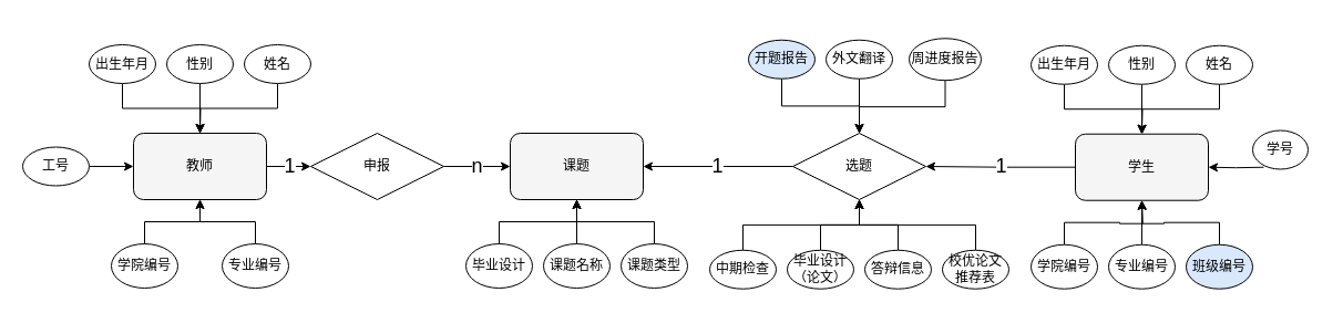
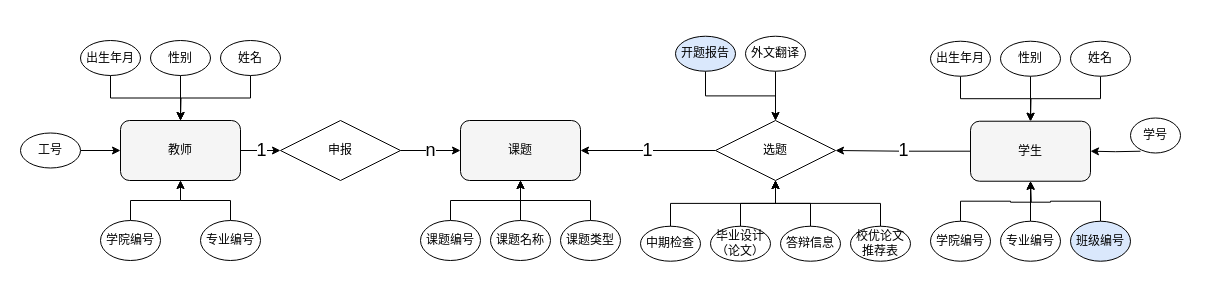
  <mxCell id="0" />
  <mxCell id="1" parent="0" />
  <mxCell id="2" value="&lt;font style=&quot;font-size: 18px;&quot;&gt;n&lt;/font&gt;" style="edgeStyle=orthogonalEdgeStyle;rounded=0;orthogonalLoop=1;jettySize=auto;html=1;exitX=1;exitY=0.5;exitDx=0;exitDy=0;entryX=0;entryY=0.5;entryDx=0;entryDy=0;" parent="1" source="12" target="4" edge="1"><mxGeometry relative="1" as="geometry" /></mxCell>
  <mxCell id="3" value="" style="group" parent="1" vertex="1" connectable="0"><mxGeometry x="420" y="120" width="200" height="140" as="geometry" /></mxCell>
  <mxCell id="4" value="课题" style="rounded=1;whiteSpace=wrap;html=1;fillColor=#F5F5F5;" parent="3" vertex="1"><mxGeometry x="40" width="120" height="60" as="geometry" /></mxCell>
  <mxCell id="5" style="edgeStyle=orthogonalEdgeStyle;rounded=0;orthogonalLoop=1;jettySize=auto;html=1;exitX=0.5;exitY=0;exitDx=0;exitDy=0;entryX=0.5;entryY=1;entryDx=0;entryDy=0;" parent="3" source="6" target="4" edge="1"><mxGeometry relative="1" as="geometry" /></mxCell>
- <mxCell id="6" value="毕业设计" style="ellipse;whiteSpace=wrap;html=1;" parent="3" vertex="1"><mxGeometry y="100" width="60" height="40" as="geometry" /></mxCell>
+ <mxCell id="6" value="课题编号" style="ellipse;whiteSpace=wrap;html=1;" parent="3" vertex="1"><mxGeometry y="100" width="60" height="40" as="geometry" /></mxCell>
  <mxCell id="7" value="" style="edgeStyle=orthogonalEdgeStyle;rounded=0;orthogonalLoop=1;jettySize=auto;html=1;" parent="3" source="8" target="4" edge="1"><mxGeometry relative="1" as="geometry" /></mxCell>
  <mxCell id="8" value="课题名称" style="ellipse;whiteSpace=wrap;html=1;" parent="3" vertex="1"><mxGeometry x="70" y="100" width="60" height="40" as="geometry" /></mxCell>
  <mxCell id="9" style="edgeStyle=orthogonalEdgeStyle;rounded=0;orthogonalLoop=1;jettySize=auto;html=1;exitX=0.5;exitY=0;exitDx=0;exitDy=0;entryX=0.5;entryY=1;entryDx=0;entryDy=0;" parent="3" source="10" target="4" edge="1"><mxGeometry relative="1" as="geometry" /></mxCell>
  <mxCell id="10" value="课题类型" style="ellipse;whiteSpace=wrap;html=1;" parent="3" vertex="1"><mxGeometry x="140" y="100" width="60" height="40" as="geometry" /></mxCell>
  <mxCell id="11" value="" style="group" parent="1" vertex="1" connectable="0"><mxGeometry x="40" y="20" width="360" height="260" as="geometry" /></mxCell>
  <mxCell id="12" value="申报" style="shape=rhombus;perimeter=rhombusPerimeter;whiteSpace=wrap;html=1;align=center;" parent="11" vertex="1"><mxGeometry x="240" y="100" width="120" height="60" as="geometry" /></mxCell>
  <mxCell id="13" value="" style="group;rotation=90;" parent="11" vertex="1" connectable="0"><mxGeometry x="-20.0" y="20" width="260" height="220" as="geometry" /></mxCell>
  <mxCell id="14" value="教师" style="rounded=1;whiteSpace=wrap;html=1;fillColor=#F5F5F5;" parent="13" vertex="1"><mxGeometry x="100" y="80" width="120" height="60" as="geometry" /></mxCell>
  <mxCell id="15" value="" style="edgeStyle=orthogonalEdgeStyle;rounded=0;orthogonalLoop=1;jettySize=auto;html=1;" parent="13" source="16" target="14" edge="1"><mxGeometry relative="1" as="geometry" /></mxCell>
  <mxCell id="16" value="工号" style="ellipse;whiteSpace=wrap;html=1;" parent="13" vertex="1"><mxGeometry y="92.5" width="60" height="35" as="geometry" /></mxCell>
  <mxCell id="17" value="" style="edgeStyle=orthogonalEdgeStyle;rounded=0;orthogonalLoop=1;jettySize=auto;html=1;" parent="13" source="18" target="14" edge="1"><mxGeometry relative="1" as="geometry" /></mxCell>
  <mxCell id="18" value="姓名" style="ellipse;whiteSpace=wrap;html=1;" parent="13" vertex="1"><mxGeometry x="200" width="60" height="35" as="geometry" /></mxCell>
  <mxCell id="19" style="edgeStyle=orthogonalEdgeStyle;rounded=0;orthogonalLoop=1;jettySize=auto;html=1;exitX=0.5;exitY=1;exitDx=0;exitDy=0;" parent="13" source="20" edge="1"><mxGeometry relative="1" as="geometry"><mxPoint x="160" y="80" as="targetPoint" /></mxGeometry></mxCell>
  <mxCell id="20" value="性别&lt;br&gt;" style="ellipse;whiteSpace=wrap;html=1;" parent="13" vertex="1"><mxGeometry x="130" width="60" height="35" as="geometry" /></mxCell>
  <mxCell id="21" style="edgeStyle=orthogonalEdgeStyle;rounded=0;orthogonalLoop=1;jettySize=auto;html=1;exitX=0.5;exitY=1;exitDx=0;exitDy=0;" parent="13" source="22" edge="1"><mxGeometry relative="1" as="geometry"><mxPoint x="160" y="80" as="targetPoint" /></mxGeometry></mxCell>
  <mxCell id="22" value="出生年月&lt;br&gt;" style="ellipse;whiteSpace=wrap;html=1;" parent="13" vertex="1"><mxGeometry x="60" width="60" height="35" as="geometry" /></mxCell>
  <mxCell id="23" value="" style="edgeStyle=orthogonalEdgeStyle;rounded=0;orthogonalLoop=1;jettySize=auto;html=1;" parent="13" source="24" target="14" edge="1"><mxGeometry relative="1" as="geometry"><Array as="points"><mxPoint x="110" y="160" /><mxPoint x="160" y="160" /></Array></mxGeometry></mxCell>
  <mxCell id="24" value="学院编号" style="ellipse;whiteSpace=wrap;html=1;" parent="13" vertex="1"><mxGeometry x="80" y="180" width="60" height="40" as="geometry" /></mxCell>
  <mxCell id="25" value="" style="edgeStyle=orthogonalEdgeStyle;rounded=0;orthogonalLoop=1;jettySize=auto;html=1;" parent="13" source="26" target="14" edge="1"><mxGeometry relative="1" as="geometry"><Array as="points"><mxPoint x="210" y="160" /><mxPoint x="160" y="160" /></Array></mxGeometry></mxCell>
  <mxCell id="26" value="专业编号&lt;br&gt;" style="ellipse;whiteSpace=wrap;html=1;" parent="13" vertex="1"><mxGeometry x="180" y="180" width="60" height="40" as="geometry" /></mxCell>
  <mxCell id="27" style="edgeStyle=orthogonalEdgeStyle;rounded=0;orthogonalLoop=1;jettySize=auto;html=1;exitX=1;exitY=0.5;exitDx=0;exitDy=0;" parent="11" source="14" target="12" edge="1"><mxGeometry relative="1" as="geometry" /></mxCell>
  <mxCell id="28" value="&lt;font style=&quot;font-size: 18px;&quot;&gt;1&lt;/font&gt;" style="edgeLabel;html=1;align=center;verticalAlign=middle;resizable=0;points=[];" parent="27" vertex="1" connectable="0"><mxGeometry x="0.018" y="1" relative="1" as="geometry"><mxPoint as="offset" /></mxGeometry></mxCell>
  <mxCell id="29" value="" style="group" parent="1" vertex="1" connectable="0"><mxGeometry x="920" y="25" width="270" height="220" as="geometry" /></mxCell>
  <mxCell id="30" value="学生" style="rounded=1;whiteSpace=wrap;html=1;fillColor=#F5F5F5;" parent="29" vertex="1"><mxGeometry x="50" y="95.73" width="120" height="60" as="geometry" /></mxCell>
  <mxCell id="31" value="" style="edgeStyle=orthogonalEdgeStyle;rounded=0;orthogonalLoop=1;jettySize=auto;html=1;" parent="29" target="30" edge="1"><mxGeometry relative="1" as="geometry"><mxPoint x="220" y="125.73" as="sourcePoint" /></mxGeometry></mxCell>
  <mxCell id="32" value="学号" style="ellipse;whiteSpace=wrap;html=1;" parent="29" vertex="1"><mxGeometry x="210" y="92.5" width="50" height="35" as="geometry" /></mxCell>
  <mxCell id="33" value="" style="edgeStyle=orthogonalEdgeStyle;rounded=0;orthogonalLoop=1;jettySize=auto;html=1;" parent="29" source="34" target="30" edge="1"><mxGeometry relative="1" as="geometry" /></mxCell>
  <mxCell id="34" value="姓名" style="ellipse;whiteSpace=wrap;html=1;" parent="29" vertex="1"><mxGeometry x="150" y="15.73" width="60" height="35" as="geometry" /></mxCell>
  <mxCell id="35" style="edgeStyle=orthogonalEdgeStyle;rounded=0;orthogonalLoop=1;jettySize=auto;html=1;exitX=0.5;exitY=1;exitDx=0;exitDy=0;" parent="29" source="36" edge="1"><mxGeometry relative="1" as="geometry"><mxPoint x="110" y="95.73" as="targetPoint" /></mxGeometry></mxCell>
  <mxCell id="36" value="性别&lt;br&gt;" style="ellipse;whiteSpace=wrap;html=1;" parent="29" vertex="1"><mxGeometry x="80" y="15.73" width="60" height="35" as="geometry" /></mxCell>
  <mxCell id="37" style="edgeStyle=orthogonalEdgeStyle;rounded=0;orthogonalLoop=1;jettySize=auto;html=1;exitX=0.5;exitY=1;exitDx=0;exitDy=0;" parent="29" source="38" edge="1"><mxGeometry relative="1" as="geometry"><mxPoint x="110" y="95.73" as="targetPoint" /></mxGeometry></mxCell>
  <mxCell id="38" value="出生年月&lt;br&gt;" style="ellipse;whiteSpace=wrap;html=1;" parent="29" vertex="1"><mxGeometry x="10" y="15.73" width="60" height="35" as="geometry" /></mxCell>
  <mxCell id="39" style="edgeStyle=orthogonalEdgeStyle;rounded=0;orthogonalLoop=1;jettySize=auto;html=1;exitX=0.5;exitY=0;exitDx=0;exitDy=0;" parent="29" source="40" edge="1"><mxGeometry relative="1" as="geometry"><mxPoint x="110" y="155.73" as="targetPoint" /></mxGeometry></mxCell>
  <mxCell id="40" value="学院编号" style="ellipse;whiteSpace=wrap;html=1;" parent="29" vertex="1"><mxGeometry x="10" y="195.73" width="60" height="40" as="geometry" /></mxCell>
  <mxCell id="41" value="" style="edgeStyle=orthogonalEdgeStyle;rounded=0;orthogonalLoop=1;jettySize=auto;html=1;" parent="29" source="42" target="30" edge="1"><mxGeometry relative="1" as="geometry" /></mxCell>
  <mxCell id="42" value="专业编号" style="ellipse;whiteSpace=wrap;html=1;" parent="29" vertex="1"><mxGeometry x="80" y="195.73" width="60" height="40" as="geometry" /></mxCell>
  <mxCell id="43" style="edgeStyle=orthogonalEdgeStyle;rounded=0;orthogonalLoop=1;jettySize=auto;html=1;exitX=0.5;exitY=0;exitDx=0;exitDy=0;" parent="29" source="44" edge="1"><mxGeometry relative="1" as="geometry"><mxPoint x="110" y="155.73" as="targetPoint" /></mxGeometry></mxCell>
  <mxCell id="44" value="班级编号" style="ellipse;whiteSpace=wrap;html=1;fillColor=#dae8fc;" parent="29" vertex="1"><mxGeometry x="150" y="195.73" width="60" height="40" as="geometry" /></mxCell>
  <mxCell id="45" value="&lt;font style=&quot;font-size: 18px;&quot;&gt;1&lt;/font&gt;" style="edgeStyle=orthogonalEdgeStyle;rounded=0;orthogonalLoop=1;jettySize=auto;html=1;" parent="1" source="30" target="51" edge="1"><mxGeometry relative="1" as="geometry" /></mxCell>
  <mxCell id="46" value="毕业设计（论文）" style="ellipse;whiteSpace=wrap;html=1;" vertex="1" parent="1"><mxGeometry x="710" y="225.73" width="60" height="35" as="geometry" /></mxCell>
  <mxCell id="47" value="中期检查" style="ellipse;whiteSpace=wrap;html=1;" vertex="1" parent="1"><mxGeometry x="640" y="225.73" width="60" height="35" as="geometry" /></mxCell>
  <mxCell id="48" value="校优论文推荐表" style="ellipse;whiteSpace=wrap;html=1;" vertex="1" parent="1"><mxGeometry x="850" y="225.73" width="60" height="35" as="geometry" /></mxCell>
  <mxCell id="49" value="答辩信息" style="ellipse;whiteSpace=wrap;html=1;" vertex="1" parent="1"><mxGeometry x="780" y="225.73" width="60" height="35" as="geometry" /></mxCell>
  <mxCell id="50" value="&lt;font style=&quot;font-size: 18px;&quot;&gt;1&lt;/font&gt;" style="edgeStyle=orthogonalEdgeStyle;rounded=0;orthogonalLoop=1;jettySize=auto;html=1;exitX=0;exitY=0.5;exitDx=0;exitDy=0;entryX=1;entryY=0.5;entryDx=0;entryDy=0;" edge="1" parent="1" source="51" target="4"><mxGeometry relative="1" as="geometry" /></mxCell>
  <mxCell id="51" value="选题" style="shape=rhombus;perimeter=rhombusPerimeter;whiteSpace=wrap;html=1;align=center;" parent="1" vertex="1"><mxGeometry x="715" y="120" width="120" height="60" as="geometry" /></mxCell>
- <mxCell id="52" style="edgeStyle=orthogonalEdgeStyle;rounded=0;orthogonalLoop=1;jettySize=auto;html=1;exitX=0.5;exitY=1;exitDx=0;exitDy=0;entryX=0.5;entryY=0;entryDx=0;entryDy=0;" edge="1" parent="1" source="53" target="51"><mxGeometry relative="1" as="geometry" /></mxCell>
- <mxCell id="53" value="周进度报告" style="ellipse;whiteSpace=wrap;html=1;" vertex="1" parent="1"><mxGeometry x="820" y="34.27" width="65" height="37.92" as="geometry" /></mxCell>
  <mxCell id="54" style="edgeStyle=orthogonalEdgeStyle;rounded=0;orthogonalLoop=1;jettySize=auto;html=1;exitX=0.5;exitY=1;exitDx=0;exitDy=0;entryX=0.5;entryY=0;entryDx=0;entryDy=0;" edge="1" parent="1" source="55" target="51"><mxGeometry relative="1" as="geometry" /></mxCell>
  <mxCell id="55" value="外文翻译" style="ellipse;whiteSpace=wrap;html=1;" vertex="1" parent="1"><mxGeometry x="745" y="35.73" width="60" height="35" as="geometry" /></mxCell>
  <mxCell id="56" style="edgeStyle=orthogonalEdgeStyle;rounded=0;orthogonalLoop=1;jettySize=auto;html=1;exitX=0.5;exitY=1;exitDx=0;exitDy=0;entryX=0.5;entryY=0;entryDx=0;entryDy=0;" edge="1" parent="1" source="57" target="51"><mxGeometry relative="1" as="geometry" /></mxCell>
  <mxCell id="57" value="开题报告" style="ellipse;whiteSpace=wrap;html=1;fillColor=#dae8fc;" vertex="1" parent="1"><mxGeometry x="675" y="35.73" width="60" height="35" as="geometry" /></mxCell>
  <mxCell id="58" style="edgeStyle=orthogonalEdgeStyle;rounded=0;orthogonalLoop=1;jettySize=auto;html=1;exitX=0.5;exitY=0;exitDx=0;exitDy=0;entryX=0.5;entryY=1;entryDx=0;entryDy=0;" edge="1" parent="1" source="47" target="51"><mxGeometry relative="1" as="geometry" /></mxCell>
  <mxCell id="59" style="edgeStyle=orthogonalEdgeStyle;rounded=0;orthogonalLoop=1;jettySize=auto;html=1;exitX=0.5;exitY=0;exitDx=0;exitDy=0;entryX=0.5;entryY=1;entryDx=0;entryDy=0;" edge="1" parent="1" source="46" target="51"><mxGeometry relative="1" as="geometry" /></mxCell>
  <mxCell id="60" style="edgeStyle=orthogonalEdgeStyle;rounded=0;orthogonalLoop=1;jettySize=auto;html=1;exitX=0.5;exitY=0;exitDx=0;exitDy=0;entryX=0.5;entryY=1;entryDx=0;entryDy=0;" edge="1" parent="1" source="49" target="51"><mxGeometry relative="1" as="geometry" /></mxCell>
  <mxCell id="61" style="edgeStyle=orthogonalEdgeStyle;rounded=0;orthogonalLoop=1;jettySize=auto;html=1;exitX=0.5;exitY=0;exitDx=0;exitDy=0;entryX=0.5;entryY=1;entryDx=0;entryDy=0;" edge="1" parent="1" source="48" target="51"><mxGeometry relative="1" as="geometry" /></mxCell>
